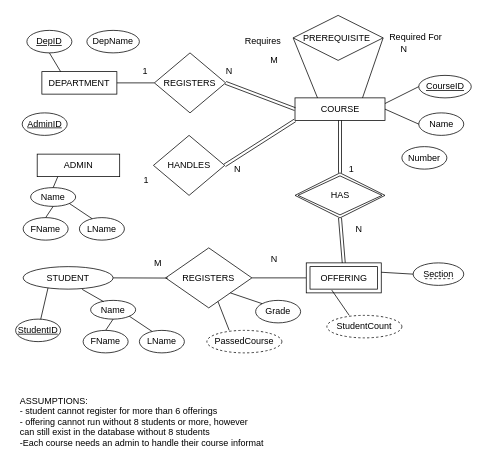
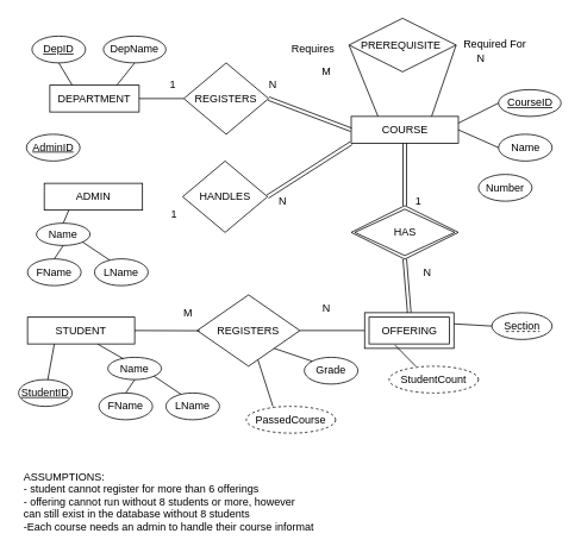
  <mxCell id="0" />
  <mxCell id="1" parent="0" />
- <mxCell id="2" value="STUDENT" style="ellipse;whiteSpace=wrap;html=1;" parent="1" vertex="1"><mxGeometry x="30" y="355" width="120" height="30" as="geometry" /></mxCell>
+ <mxCell id="2" value="STUDENT" style="rounded=0;whiteSpace=wrap;html=1;" parent="1" vertex="1"><mxGeometry x="30" y="355" width="120" height="30" as="geometry" /></mxCell>
  <mxCell id="3" value="&lt;u&gt;StudentID&lt;/u&gt;" style="ellipse;whiteSpace=wrap;html=1;" parent="1" vertex="1"><mxGeometry x="20" y="425" width="60" height="30" as="geometry" /></mxCell>
  <mxCell id="4" value="Name" style="ellipse;whiteSpace=wrap;html=1;" parent="1" vertex="1"><mxGeometry x="120" y="400" width="60" height="25" as="geometry" /></mxCell>
  <mxCell id="5" value="" style="endArrow=none;html=1;rounded=0;exitX=0.25;exitY=1;exitDx=0;exitDy=0;" parent="1" source="2" target="3" edge="1"><mxGeometry width="50" height="50" relative="1" as="geometry"><mxPoint x="60" y="400" as="sourcePoint" /><mxPoint x="60" y="460" as="targetPoint" /></mxGeometry></mxCell>
  <mxCell id="6" value="" style="endArrow=none;html=1;rounded=0;exitX=0.656;exitY=1.011;exitDx=0;exitDy=0;exitPerimeter=0;entryX=0.289;entryY=0.067;entryDx=0;entryDy=0;entryPerimeter=0;" parent="1" source="2" target="4" edge="1"><mxGeometry width="50" height="50" relative="1" as="geometry"><mxPoint x="60" y="355" as="sourcePoint" /><mxPoint x="120" y="320" as="targetPoint" /></mxGeometry></mxCell>
  <mxCell id="7" value="REGISTERS" style="rhombus;whiteSpace=wrap;html=1;" parent="1" vertex="1"><mxGeometry x="220" y="330" width="115" height="80" as="geometry" /></mxCell>
  <mxCell id="8" value="" style="endArrow=none;html=1;rounded=0;exitX=1;exitY=0.5;exitDx=0;exitDy=0;entryX=0.026;entryY=0.503;entryDx=0;entryDy=0;entryPerimeter=0;" parent="1" source="2" target="7" edge="1"><mxGeometry width="50" height="50" relative="1" as="geometry"><mxPoint x="340.63" y="494.94" as="sourcePoint" /><mxPoint x="349.38" y="324.94" as="targetPoint" /></mxGeometry></mxCell>
  <mxCell id="9" value="" style="endArrow=none;html=1;rounded=0;exitX=1;exitY=0.5;exitDx=0;exitDy=0;entryX=0;entryY=0.5;entryDx=0;entryDy=0;" parent="1" source="7" target="16" edge="1"><mxGeometry width="50" height="50" relative="1" as="geometry"><mxPoint x="340.63" y="494.94" as="sourcePoint" /><mxPoint x="422.5" y="420" as="targetPoint" /></mxGeometry></mxCell>
  <mxCell id="10" value="M" style="text;html=1;strokeColor=none;fillColor=none;align=center;verticalAlign=middle;whiteSpace=wrap;rounded=0;" parent="1" vertex="1"><mxGeometry x="180" y="335" width="60" height="30" as="geometry" /></mxCell>
  <mxCell id="11" value="N" style="text;html=1;strokeColor=none;fillColor=none;align=center;verticalAlign=middle;whiteSpace=wrap;rounded=0;" parent="1" vertex="1"><mxGeometry x="335" y="330" width="60" height="30" as="geometry" /></mxCell>
  <mxCell id="12" value="Grade" style="ellipse;whiteSpace=wrap;html=1;" parent="1" vertex="1"><mxGeometry x="340" y="400" width="60" height="30" as="geometry" /></mxCell>
  <mxCell id="13" value="FName" style="ellipse;whiteSpace=wrap;html=1;" parent="1" vertex="1"><mxGeometry x="110" y="440" width="60" height="30" as="geometry" /></mxCell>
  <mxCell id="14" value="" style="endArrow=none;html=1;rounded=0;entryX=0.285;entryY=0.051;entryDx=0;entryDy=0;exitX=1;exitY=1;exitDx=0;exitDy=0;entryPerimeter=0;" parent="1" source="4" target="57" edge="1"><mxGeometry width="50" height="50" relative="1" as="geometry"><mxPoint x="130" y="450" as="sourcePoint" /><mxPoint x="150" y="495" as="targetPoint" /></mxGeometry></mxCell>
  <mxCell id="15" value="" style="endArrow=none;html=1;rounded=0;exitX=0.5;exitY=1;exitDx=0;exitDy=0;entryX=0.5;entryY=0;entryDx=0;entryDy=0;" parent="1" source="4" target="13" edge="1"><mxGeometry width="50" height="50" relative="1" as="geometry"><mxPoint x="141.9" y="465.33" as="sourcePoint" /><mxPoint x="170" y="435" as="targetPoint" /></mxGeometry></mxCell>
  <mxCell id="16" value="OFFERING" style="shape=ext;margin=3;double=1;whiteSpace=wrap;html=1;align=center;shadow=0;" parent="1" vertex="1"><mxGeometry x="407.5" y="350" width="100" height="40" as="geometry" /></mxCell>
  <mxCell id="17" value="COURSE" style="rounded=0;whiteSpace=wrap;html=1;" parent="1" vertex="1"><mxGeometry x="392.5" y="130" width="120" height="30" as="geometry" /></mxCell>
  <mxCell id="18" value="" style="endArrow=none;html=1;rounded=0;exitX=0.5;exitY=1;exitDx=0;exitDy=0;entryX=0.5;entryY=0;entryDx=0;entryDy=0;shape=link;" parent="1" source="17" target="20" edge="1"><mxGeometry width="50" height="50" relative="1" as="geometry"><mxPoint x="590" y="270" as="sourcePoint" /><mxPoint x="452.5" y="215" as="targetPoint" /></mxGeometry></mxCell>
  <mxCell id="19" value="" style="endArrow=none;html=1;rounded=0;exitX=0.5;exitY=1;exitDx=0;exitDy=0;entryX=0.5;entryY=0;entryDx=0;entryDy=0;shape=link;" parent="1" source="20" target="16" edge="1"><mxGeometry width="50" height="50" relative="1" as="geometry"><mxPoint x="452.5" y="295" as="sourcePoint" /><mxPoint x="462.5" y="225" as="targetPoint" /></mxGeometry></mxCell>
  <mxCell id="20" value="HAS" style="shape=rhombus;double=1;perimeter=rhombusPerimeter;whiteSpace=wrap;html=1;align=center;shadow=0;" parent="1" vertex="1"><mxGeometry x="392.5" y="230" width="120" height="60" as="geometry" /></mxCell>
  <mxCell id="21" value="" style="endArrow=none;html=1;rounded=0;exitX=0;exitY=0.5;exitDx=0;exitDy=0;entryX=0.25;entryY=0;entryDx=0;entryDy=0;" parent="1" source="23" target="17" edge="1"><mxGeometry width="50" height="50" relative="1" as="geometry"><mxPoint x="385" y="52.5" as="sourcePoint" /><mxPoint x="462.5" y="240" as="targetPoint" /></mxGeometry></mxCell>
  <mxCell id="22" value="" style="endArrow=none;html=1;rounded=0;exitX=1;exitY=0.5;exitDx=0;exitDy=0;entryX=0.75;entryY=0;entryDx=0;entryDy=0;" parent="1" source="23" target="17" edge="1"><mxGeometry width="50" height="50" relative="1" as="geometry"><mxPoint x="515" y="52.5" as="sourcePoint" /><mxPoint x="432.5" y="140" as="targetPoint" /></mxGeometry></mxCell>
  <mxCell id="23" value="PREREQUISITE&amp;nbsp;" style="shape=rhombus;perimeter=rhombusPerimeter;whiteSpace=wrap;html=1;align=center;shadow=0;" parent="1" vertex="1"><mxGeometry x="390" y="20" width="120" height="60" as="geometry" /></mxCell>
  <mxCell id="24" value="M" style="text;html=1;strokeColor=none;fillColor=none;align=center;verticalAlign=middle;whiteSpace=wrap;rounded=0;" parent="1" vertex="1"><mxGeometry x="335" y="65" width="60" height="30" as="geometry" /></mxCell>
  <mxCell id="25" value="N" style="text;html=1;strokeColor=none;fillColor=none;align=center;verticalAlign=middle;whiteSpace=wrap;rounded=0;" parent="1" vertex="1"><mxGeometry x="507.5" y="50" width="60" height="30" as="geometry" /></mxCell>
  <mxCell id="26" value="1" style="text;html=1;strokeColor=none;fillColor=none;align=center;verticalAlign=middle;whiteSpace=wrap;rounded=0;" parent="1" vertex="1"><mxGeometry x="437.5" y="210" width="60" height="30" as="geometry" /></mxCell>
  <mxCell id="27" value="N" style="text;html=1;strokeColor=none;fillColor=none;align=center;verticalAlign=middle;whiteSpace=wrap;rounded=0;" parent="1" vertex="1"><mxGeometry x="447.5" y="290" width="60" height="30" as="geometry" /></mxCell>
  <mxCell id="28" value="Number" style="ellipse;whiteSpace=wrap;html=1;" parent="1" vertex="1"><mxGeometry x="535" y="195" width="60" height="30" as="geometry" /></mxCell>
  <mxCell id="29" value="Name" style="ellipse;whiteSpace=wrap;html=1;" parent="1" vertex="1"><mxGeometry x="557.5" y="150" width="60" height="30" as="geometry" /></mxCell>
  <mxCell id="30" value="Section" style="ellipse;whiteSpace=wrap;html=1;" parent="1" vertex="1"><mxGeometry x="550" y="350" width="67.5" height="30" as="geometry" /></mxCell>
  <mxCell id="31" value="" style="endArrow=none;html=1;rounded=0;exitX=1;exitY=0.25;exitDx=0;exitDy=0;entryX=0;entryY=0.5;entryDx=0;entryDy=0;" parent="1" target="30" edge="1"><mxGeometry width="50" height="50" relative="1" as="geometry"><mxPoint x="507.5" y="362.5" as="sourcePoint" /><mxPoint x="397.5" y="380" as="targetPoint" /></mxGeometry></mxCell>
  <mxCell id="32" value="" style="endArrow=none;dashed=1;html=1;rounded=0;" parent="1" edge="1"><mxGeometry width="50" height="50" relative="1" as="geometry"><mxPoint x="566" y="371" as="sourcePoint" /><mxPoint x="603.5" y="371" as="targetPoint" /><Array as="points"><mxPoint x="573.5" y="371" /><mxPoint x="583.5" y="371" /></Array></mxGeometry></mxCell>
  <mxCell id="33" value="Requires" style="text;strokeColor=none;fillColor=none;spacingLeft=4;spacingRight=4;overflow=hidden;rotatable=0;points=[[0,0.5],[1,0.5]];portConstraint=eastwest;fontSize=12;shadow=0;" parent="1" vertex="1"><mxGeometry x="320" y="40" width="72.5" height="30" as="geometry" /></mxCell>
  <mxCell id="34" value="Required For" style="text;strokeColor=none;fillColor=none;spacingLeft=4;spacingRight=4;overflow=hidden;rotatable=0;points=[[0,0.5],[1,0.5]];portConstraint=eastwest;fontSize=12;shadow=0;" parent="1" vertex="1"><mxGeometry x="512.5" y="35" width="82.5" height="30" as="geometry" /></mxCell>
  <mxCell id="35" value="" style="endArrow=none;html=1;rounded=0;entryX=1;entryY=0.5;entryDx=0;entryDy=0;exitX=0;exitY=0.5;exitDx=0;exitDy=0;" parent="1" source="29" target="17" edge="1"><mxGeometry width="50" height="50" relative="1" as="geometry"><mxPoint x="547.5" y="165" as="sourcePoint" /><mxPoint x="640" y="125" as="targetPoint" /></mxGeometry></mxCell>
  <mxCell id="36" value="ASSUMPTIONS:&#10;- student cannot register for more than 6 offerings&#10;- offering cannot run without 8 students or more, however&#10;can still exist in the database without 8 students&#10;-Each course needs an admin to handle their course information" style="text;strokeColor=none;fillColor=none;spacingLeft=4;spacingRight=4;overflow=hidden;rotatable=0;points=[[0,0.5],[1,0.5]];portConstraint=eastwest;fontSize=12;shadow=0;" parent="1" vertex="1"><mxGeometry x="20" y="520" width="335" height="70" as="geometry" /></mxCell>
  <mxCell id="37" value="DEPARTMENT" style="rounded=0;whiteSpace=wrap;html=1;" parent="1" vertex="1"><mxGeometry x="55" y="95" width="100" height="30" as="geometry" /></mxCell>
  <mxCell id="38" value="REGISTERS" style="rhombus;whiteSpace=wrap;html=1;" parent="1" vertex="1"><mxGeometry x="205" y="70" width="95" height="80" as="geometry" /></mxCell>
  <mxCell id="39" value="" style="endArrow=none;html=1;rounded=0;exitX=1;exitY=0.5;exitDx=0;exitDy=0;" parent="1" source="37" target="38" edge="1"><mxGeometry width="50" height="50" relative="1" as="geometry"><mxPoint x="255" y="245" as="sourcePoint" /><mxPoint x="305" y="195" as="targetPoint" /></mxGeometry></mxCell>
  <mxCell id="40" value="" style="endArrow=none;html=1;rounded=0;exitX=0;exitY=0.5;exitDx=0;exitDy=0;entryX=1;entryY=0.5;entryDx=0;entryDy=0;shape=link;" parent="1" source="17" target="38" edge="1"><mxGeometry width="50" height="50" relative="1" as="geometry"><mxPoint x="350" y="160" as="sourcePoint" /><mxPoint x="350" y="230" as="targetPoint" /></mxGeometry></mxCell>
  <mxCell id="41" value="N" style="text;html=1;strokeColor=none;fillColor=none;align=center;verticalAlign=middle;whiteSpace=wrap;rounded=0;" parent="1" vertex="1"><mxGeometry x="275" y="80" width="60" height="30" as="geometry" /></mxCell>
  <mxCell id="42" value="1" style="text;html=1;strokeColor=none;fillColor=none;align=center;verticalAlign=middle;whiteSpace=wrap;rounded=0;" parent="1" vertex="1"><mxGeometry x="162.5" y="80" width="60" height="30" as="geometry" /></mxCell>
  <mxCell id="43" value="DepName" style="ellipse;whiteSpace=wrap;html=1;" parent="1" vertex="1"><mxGeometry x="115" y="40" width="70" height="30" as="geometry" /></mxCell>
+ <mxCell id="44" value="" style="endArrow=none;html=1;rounded=0;exitX=0.75;exitY=0;exitDx=0;exitDy=0;entryX=0.5;entryY=1;entryDx=0;entryDy=0;" parent="1" source="37" target="43" edge="1"><mxGeometry width="50" height="50" relative="1" as="geometry"><mxPoint x="115" y="90" as="sourcePoint" /><mxPoint x="-96.25" y="60" as="targetPoint" /></mxGeometry></mxCell>
  <mxCell id="45" value="&lt;u&gt;DepID&lt;/u&gt;" style="ellipse;whiteSpace=wrap;html=1;" parent="1" vertex="1"><mxGeometry x="35" y="40" width="60" height="30" as="geometry" /></mxCell>
  <mxCell id="46" value="" style="endArrow=none;html=1;rounded=0;entryX=0.5;entryY=1;entryDx=0;entryDy=0;exitX=0.25;exitY=0;exitDx=0;exitDy=0;" parent="1" source="37" target="45" edge="1"><mxGeometry width="50" height="50" relative="1" as="geometry"><mxPoint x="215" y="205" as="sourcePoint" /><mxPoint x="265" y="155" as="targetPoint" /></mxGeometry></mxCell>
- <mxCell id="47" value="StudentCount" style="ellipse;whiteSpace=wrap;html=1;dashed=1;" parent="1" vertex="1"><mxGeometry x="435" y="420" width="100" height="30" as="geometry" /></mxCell>
+ <mxCell id="47" value="StudentCount" style="ellipse;whiteSpace=wrap;html=1;dashed=1;" parent="1" vertex="1"><mxGeometry x="435" y="410" width="100" height="30" as="geometry" /></mxCell>
  <mxCell id="48" value="ADMIN" style="rounded=0;whiteSpace=wrap;html=1;" parent="1" vertex="1"><mxGeometry x="48.75" y="205" width="110" height="30" as="geometry" /></mxCell>
  <mxCell id="49" value="HANDLES" style="rhombus;whiteSpace=wrap;html=1;" parent="1" vertex="1"><mxGeometry x="203.75" y="180" width="95" height="80" as="geometry" /></mxCell>
  <mxCell id="50" value="" style="endArrow=none;html=1;rounded=0;exitX=0;exitY=1;exitDx=0;exitDy=0;entryX=1;entryY=0.5;entryDx=0;entryDy=0;shape=link;" parent="1" source="17" target="49" edge="1"><mxGeometry width="50" height="50" relative="1" as="geometry"><mxPoint x="375" y="175" as="sourcePoint" /><mxPoint x="380" y="235" as="targetPoint" /></mxGeometry></mxCell>
  <mxCell id="51" value="N" style="text;html=1;strokeColor=none;fillColor=none;align=center;verticalAlign=middle;whiteSpace=wrap;rounded=0;" parent="1" vertex="1"><mxGeometry x="286.25" y="210" width="60" height="30" as="geometry" /></mxCell>
  <mxCell id="52" value="1" style="text;html=1;align=center;verticalAlign=middle;resizable=0;points=[];autosize=1;strokeColor=none;fillColor=none;" parent="1" vertex="1"><mxGeometry x="178.75" y="225" width="30" height="30" as="geometry" /></mxCell>
  <mxCell id="53" value="&lt;u&gt;AdminID&lt;/u&gt;" style="ellipse;whiteSpace=wrap;html=1;" parent="1" vertex="1"><mxGeometry x="28.75" y="150" width="60" height="30" as="geometry" /></mxCell>
  <mxCell id="54" value="&lt;u&gt;CourseID&lt;/u&gt;" style="ellipse;whiteSpace=wrap;html=1;" parent="1" vertex="1"><mxGeometry x="557.5" y="100" width="70" height="30" as="geometry" /></mxCell>
  <mxCell id="55" value="" style="endArrow=none;html=1;rounded=0;entryX=1;entryY=0.25;entryDx=0;entryDy=0;exitX=0;exitY=0.5;exitDx=0;exitDy=0;" parent="1" source="54" target="17" edge="1"><mxGeometry width="50" height="50" relative="1" as="geometry"><mxPoint x="605.211" y="104.519" as="sourcePoint" /><mxPoint x="521.25" y="105" as="targetPoint" /></mxGeometry></mxCell>
  <mxCell id="56" value="" style="endArrow=none;html=1;rounded=0;exitX=0.34;exitY=0.907;exitDx=0;exitDy=0;entryX=0.298;entryY=0;entryDx=0;entryDy=0;entryPerimeter=0;exitPerimeter=0;" edge="1" parent="1" source="16" target="47"><mxGeometry width="50" height="50" relative="1" as="geometry"><mxPoint x="118.72" y="395.33" as="sourcePoint" /><mxPoint x="147.34" y="411.675" as="targetPoint" /></mxGeometry></mxCell>
  <mxCell id="57" value="LName" style="ellipse;whiteSpace=wrap;html=1;" vertex="1" parent="1"><mxGeometry x="185" y="440" width="60" height="30" as="geometry" /></mxCell>
  <mxCell id="58" value="" style="endArrow=none;html=1;rounded=0;entryX=0;entryY=0;entryDx=0;entryDy=0;exitX=1;exitY=1;exitDx=0;exitDy=0;" edge="1" parent="1" source="7" target="12"><mxGeometry width="50" height="50" relative="1" as="geometry"><mxPoint x="181.828" y="431.075" as="sourcePoint" /><mxPoint x="217.1" y="461.53" as="targetPoint" /></mxGeometry></mxCell>
  <mxCell id="59" value="Name" style="ellipse;whiteSpace=wrap;html=1;" vertex="1" parent="1"><mxGeometry x="40.03" y="249.67" width="60" height="25" as="geometry" /></mxCell>
  <mxCell id="60" value="" style="endArrow=none;html=1;rounded=0;exitX=0.25;exitY=1;exitDx=0;exitDy=0;entryX=0.5;entryY=0;entryDx=0;entryDy=0;" edge="1" parent="1" target="59" source="48"><mxGeometry width="50" height="50" relative="1" as="geometry"><mxPoint x="28.75" y="235" as="sourcePoint" /><mxPoint x="40.03" y="169.67" as="targetPoint" /></mxGeometry></mxCell>
  <mxCell id="61" value="FName" style="ellipse;whiteSpace=wrap;html=1;" vertex="1" parent="1"><mxGeometry x="30.03" y="289.67" width="60" height="30" as="geometry" /></mxCell>
  <mxCell id="62" value="" style="endArrow=none;html=1;rounded=0;entryX=0.285;entryY=0.051;entryDx=0;entryDy=0;exitX=1;exitY=1;exitDx=0;exitDy=0;entryPerimeter=0;" edge="1" parent="1" source="59" target="64"><mxGeometry width="50" height="50" relative="1" as="geometry"><mxPoint x="50.03" y="299.67" as="sourcePoint" /><mxPoint x="70.03" y="344.67" as="targetPoint" /></mxGeometry></mxCell>
  <mxCell id="63" value="" style="endArrow=none;html=1;rounded=0;exitX=0.5;exitY=1;exitDx=0;exitDy=0;entryX=0.5;entryY=0;entryDx=0;entryDy=0;" edge="1" parent="1" source="59" target="61"><mxGeometry width="50" height="50" relative="1" as="geometry"><mxPoint x="61.93" y="315" as="sourcePoint" /><mxPoint x="90.03" y="284.67" as="targetPoint" /></mxGeometry></mxCell>
  <mxCell id="64" value="LName" style="ellipse;whiteSpace=wrap;html=1;" vertex="1" parent="1"><mxGeometry x="105.03" y="289.67" width="60" height="30" as="geometry" /></mxCell>
- <mxCell id="65" value="PassedCourse" style="ellipse;whiteSpace=wrap;html=1;dashed=1;" vertex="1" parent="1"><mxGeometry x="275" y="440" width="100" height="30" as="geometry" /></mxCell>
+ <mxCell id="65" value="PassedCourse" style="ellipse;whiteSpace=wrap;html=1;dashed=1;" vertex="1" parent="1"><mxGeometry x="275" y="455" width="100" height="30" as="geometry" /></mxCell>
  <mxCell id="66" value="" style="endArrow=none;html=1;rounded=0;entryX=0.298;entryY=0;entryDx=0;entryDy=0;entryPerimeter=0;" edge="1" parent="1" target="65" source="7"><mxGeometry width="50" height="50" relative="1" as="geometry"><mxPoint x="271.5" y="440" as="sourcePoint" /><mxPoint x="-22.66" y="465.395" as="targetPoint" /></mxGeometry></mxCell>
